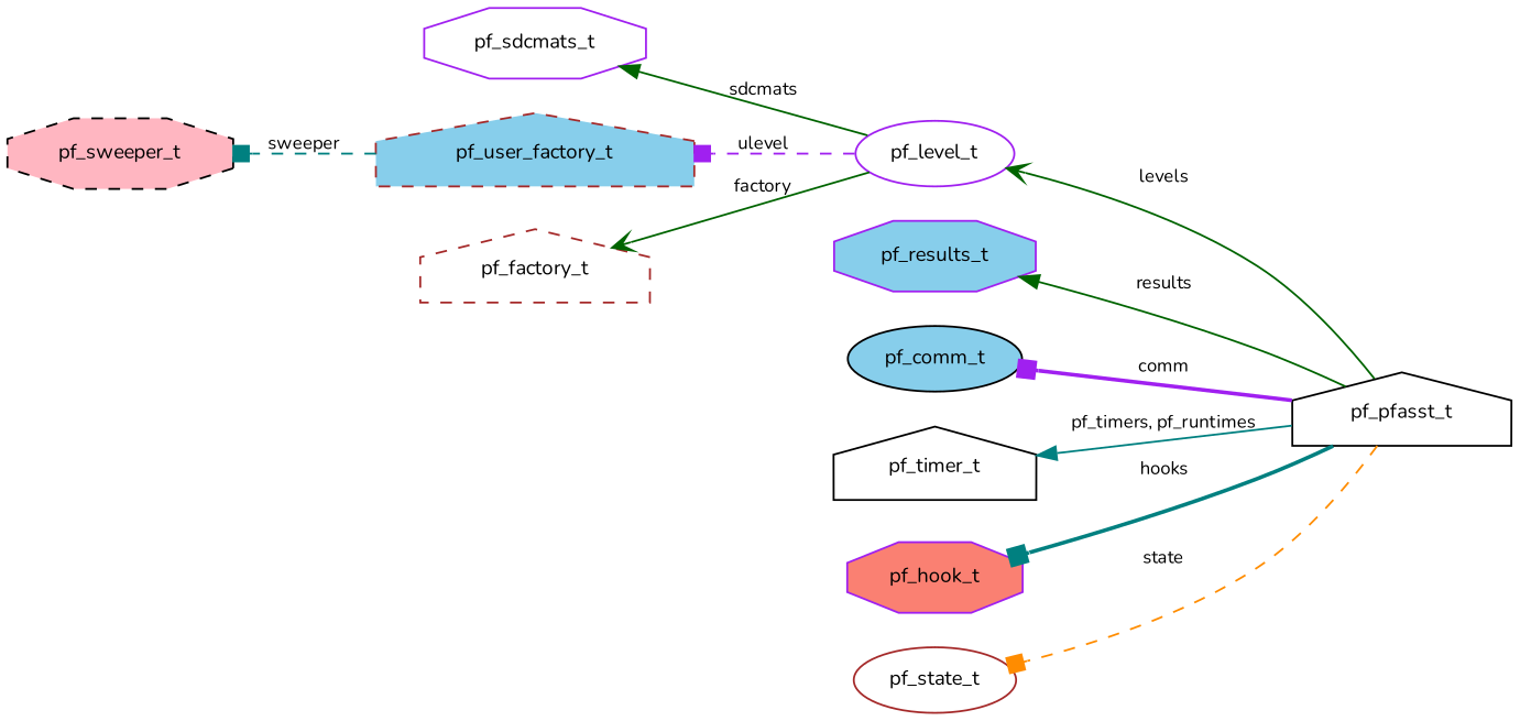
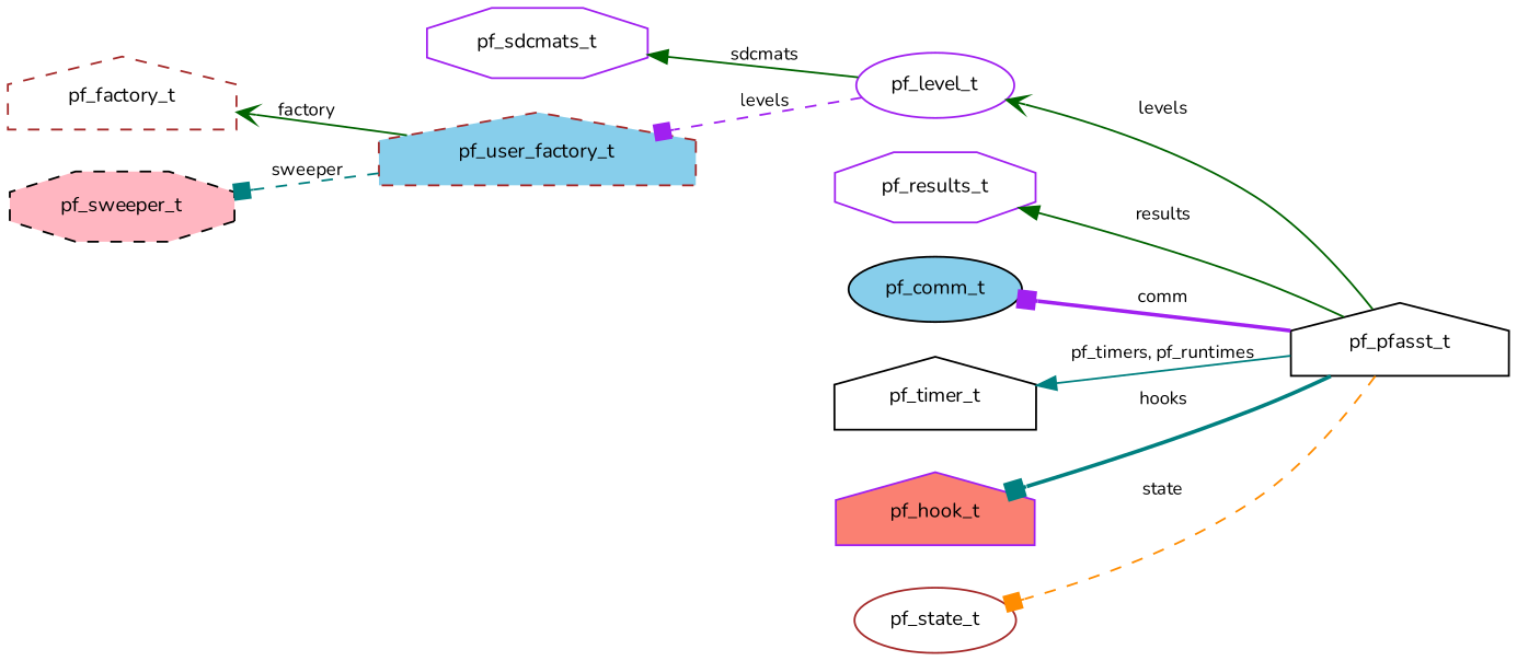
  digraph {
    concentrate=true
    fontname=Nunito
    rankdir=RL
    node [color=black fillcolor=white fontname=Nunito fontsize=10.5 margin=0.08 shape=house style=filled]
    edge [arrowhead=box color=darkgreen fontname=Nunito fontsize=9.5 style=solid]
    n1 [height=0.0 label=pf_pfasst_t]
    n2 [color=purple height=0.0 label=pf_level_t shape=ellipse]
-   n3 [color=purple fillcolor=skyblue height=0.0 label=pf_results_t shape=octagon]
+   n3 [color=purple height=0.0 label=pf_results_t shape=octagon]
    n4 [fillcolor=skyblue height=0.0 label=pf_comm_t shape=ellipse]
    n5 [height=0.0 label=pf_timer_t]
-   n6 [color=purple fillcolor=salmon height=0.0 label=pf_hook_t shape=octagon]
+   n6 [color=purple fillcolor=salmon height=0.0 label=pf_hook_t]
    n7 [color=brown height=0.0 label=pf_state_t shape=ellipse]
    n8 [color=purple height=0.0 label=pf_sdcmats_t shape=octagon]
    n9 [color=brown fillcolor=skyblue height=0.0 label=pf_user_factory_t style="dashed,filled"]
    n10 [color=brown height=0.0 label=pf_factory_t style="dashed,filled"]
    n11 [fillcolor=lightpink height=0.0 label=pf_sweeper_t shape=octagon style="dashed,filled"]
    n1 -> n2 [arrowhead=vee label=levels]
    n1 -> n3 [arrowhead=normal label=results]
    n1 -> n4 [color=purple label=comm style=bold]
    n1 -> n5 [arrowhead=normal color=teal label="pf_timers, pf_runtimes"]
    n1 -> n6 [color=teal label=hooks style=bold]
    n1 -> n7 [color=darkorange label=state style=dashed]
    n2 -> n8 [arrowhead=normal label=sdcmats]
-   n2 -> n9 [color=purple label=ulevel style=dashed]
-   n2 -> n10 [arrowhead=vee label=factory]
+   n2 -> n9 [color=purple label=levels style=dashed]
+   n9 -> n10 [arrowhead=vee label=factory]
    n9 -> n11 [color=teal label=sweeper style=dashed]
  }
